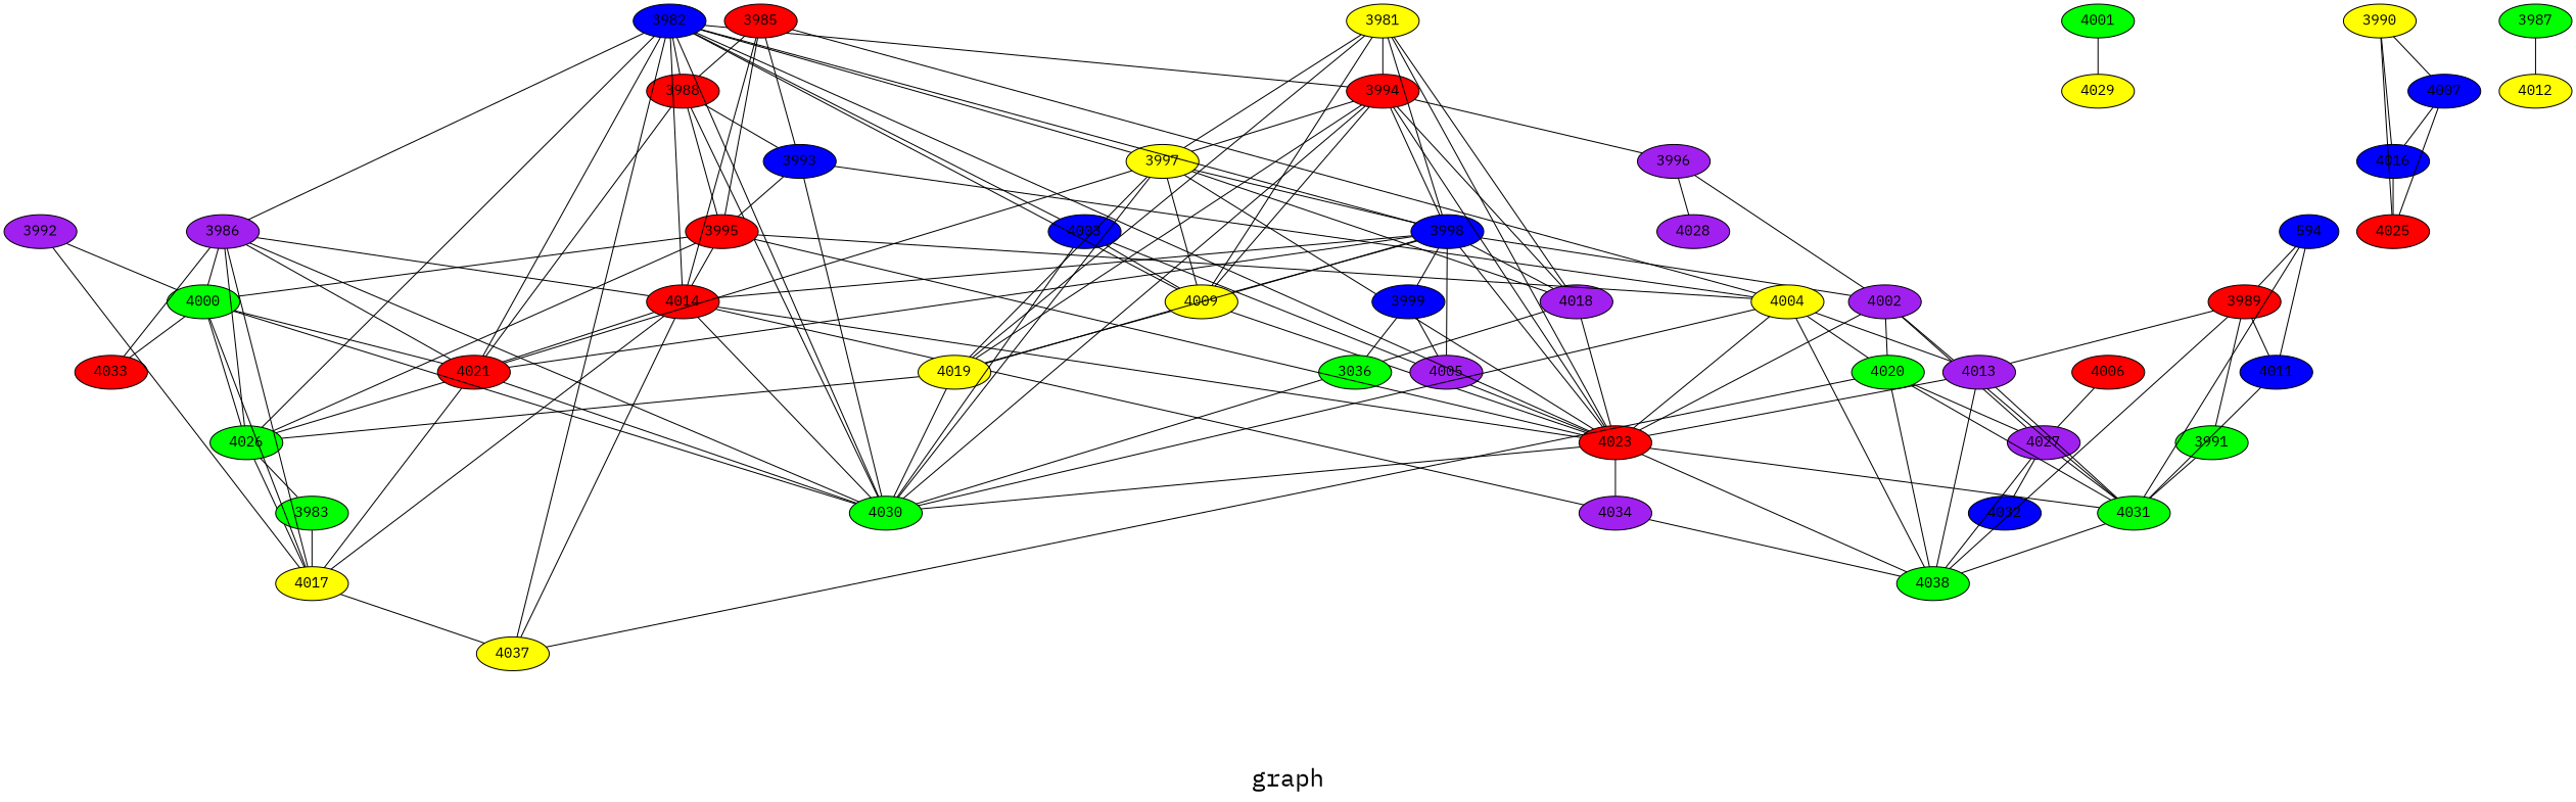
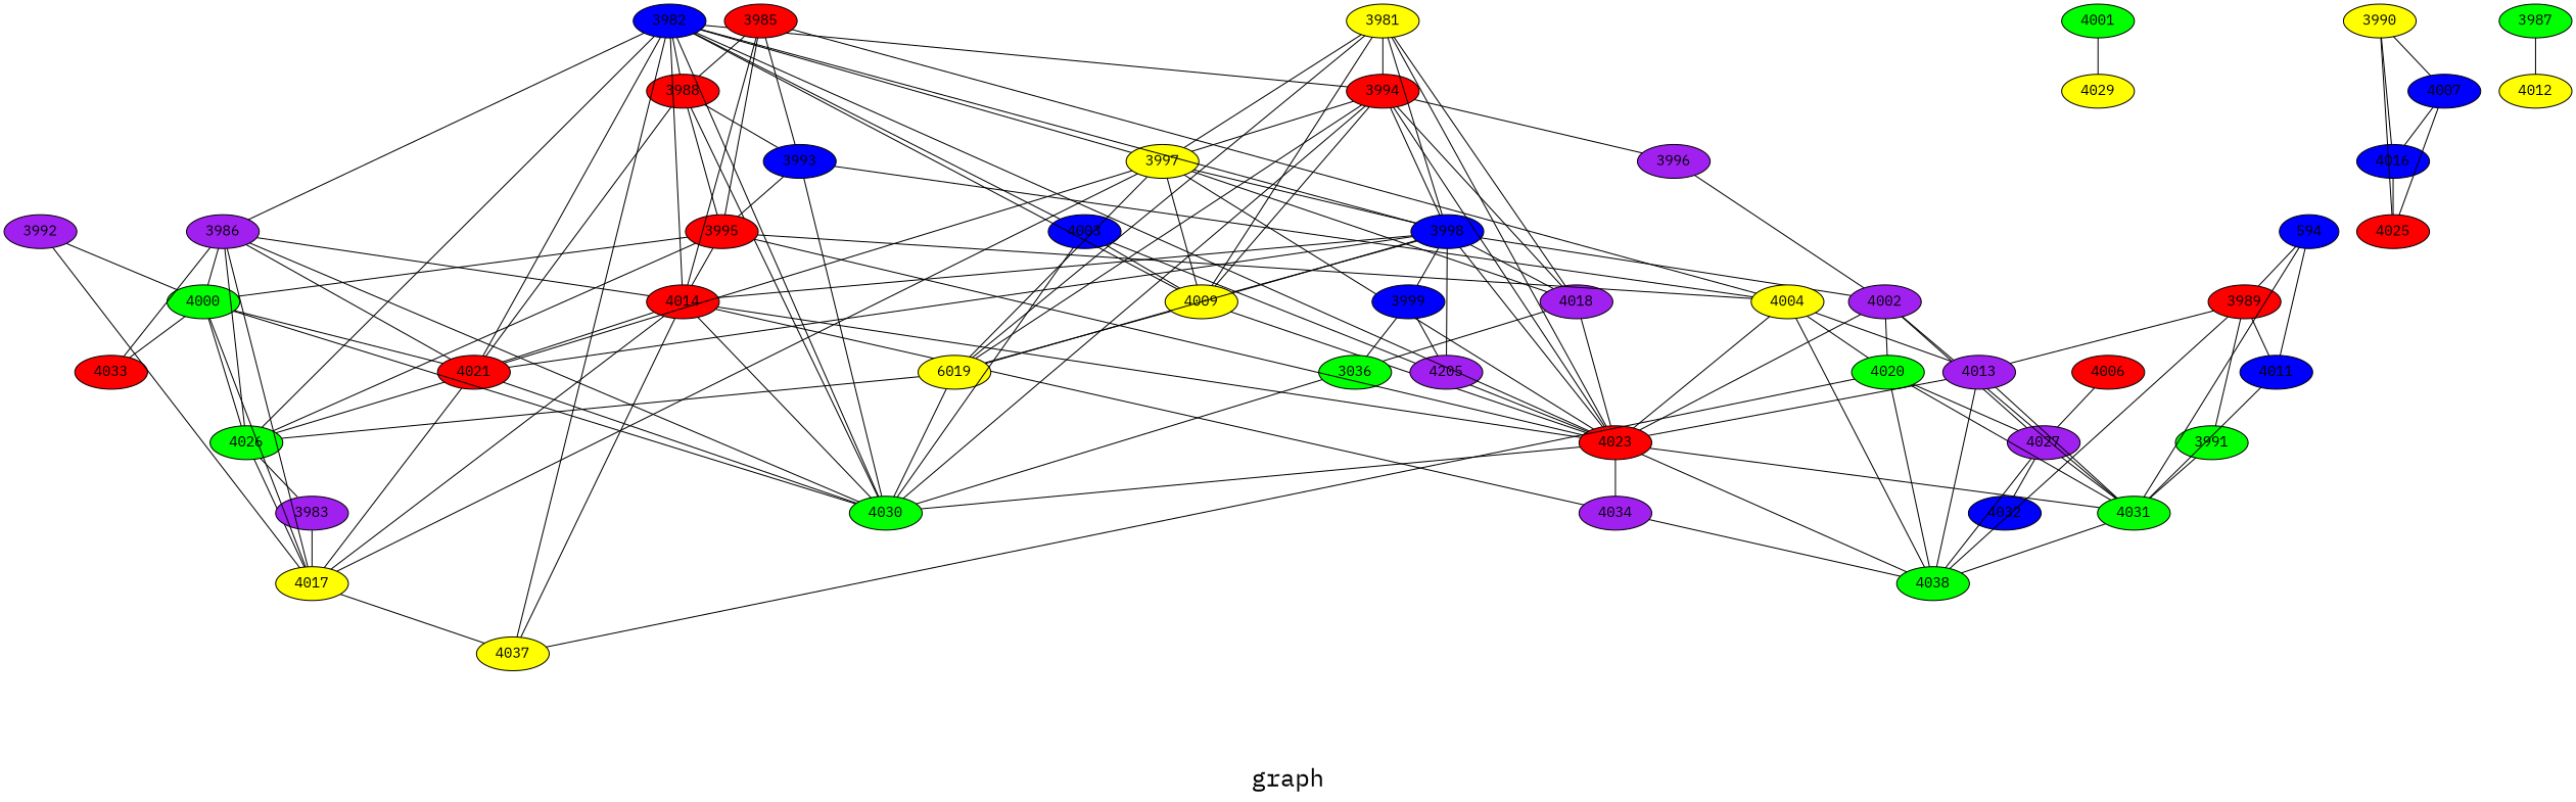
  graph {
    fontname="IBM Plex Mono"
    fontsize=24
    label="\ngraph\n"
    splines=false
    node [fillcolor=green fontname="IBM Plex Mono" shape=ellipse style=filled]
    edge [fontname="IBM Plex Mono"]
    4038 [height=0.3 width=0.3]
    4014 [fillcolor=red height=0.3 width=0.3]
    4023 [fillcolor=red height=0.3 width=0.3]
    4021 [fillcolor=red height=0.3 width=0.3]
    4030 [height=0.3 width=0.3]
    4037 [fillcolor=yellow height=0.3 width=0.3]
    4017 [fillcolor=yellow height=0.3 width=0.3]
    4031 [height=0.3 width=0.3]
    4034 [fillcolor=purple height=0.3 width=0.3]
    4026 [height=0.3 width=0.3]
    4032 [fillcolor=blue height=0.3 width=0.3]
    4027 [fillcolor=purple height=0.3 width=0.3]
-   4019 [fillcolor=yellow height=0.3 width=0.3]
-   3983 [height=0.3 width=0.3]
+   4019 [fillcolor=yellow height=0.3 width=0.3 label=6019]
+   3983 [fillcolor=purple height=0.3 width=0.3]
    4003 [fillcolor=blue height=0.3 width=0.3]
    4009 [fillcolor=yellow height=0.3 width=0.3]
    4018 [fillcolor=purple height=0.3 width=0.3]
    3997 [fillcolor=yellow height=0.3 width=0.3]
    3998 [fillcolor=blue height=0.3 width=0.3]
    4002 [fillcolor=purple height=0.3 width=0.3]
    3999 [fillcolor=blue height=0.3 width=0.3]
-   4005 [fillcolor=purple height=0.3 width=0.3]
+   4005 [fillcolor=purple height=0.3 width=0.3 label=4205]
    4020 [height=0.3 width=0.3]
    n24 [height=0.3 label=3036 width=0.3]
    4013 [fillcolor=purple height=0.3 width=0.3]
    4004 [fillcolor=yellow height=0.3 width=0.3]
    3988 [fillcolor=red height=0.3 width=0.3]
    3995 [fillcolor=red height=0.3 width=0.3]
    3993 [fillcolor=blue height=0.3 width=0.3]
    4000 [height=0.3 width=0.3]
    3982 [fillcolor=blue height=0.3 width=0.3]
    3986 [fillcolor=purple height=0.3 width=0.3]
    3994 [fillcolor=red height=0.3 width=0.3]
    4033 [fillcolor=red height=0.3 width=0.3]
    3996 [fillcolor=purple height=0.3 width=0.3]
-   4028 [fillcolor=purple height=0.3 width=0.3]
    3991 [height=0.3 width=0.3]
    3989 [fillcolor=red height=0.3 width=0.3]
    4011 [fillcolor=blue height=0.3 width=0.3]
    3992 [fillcolor=purple height=0.3 width=0.3]
    3981 [fillcolor=yellow height=0.3 width=0.3]
    3985 [fillcolor=red height=0.3 width=0.3]
    594 [fillcolor=blue height=0.3 width=0.3]
    4029 [fillcolor=yellow height=0.3 width=0.3]
    4001 [height=0.3 width=0.3]
    4025 [fillcolor=red height=0.3 width=0.3]
    4016 [fillcolor=blue height=0.3 width=0.3]
    3990 [fillcolor=yellow height=0.3 width=0.3]
    4007 [fillcolor=blue height=0.3 width=0.3]
    4012 [fillcolor=yellow height=0.3 width=0.3]
    3987 [height=0.3 width=0.3]
    4006 [fillcolor=red height=0.3 width=0.3]
    4014 -- 4038
    4014 -- 4023
    4014 -- 4021
    4014 -- 4030
    4014 -- 4037
    4014 -- 4017
    4023 -- 4038
    4023 -- 4030
    4023 -- 4031
    4023 -- 4034
    4021 -- 4030
    4021 -- 4026
    4017 -- 4021
    4017 -- 4037
    4017 -- 4026
    4031 -- 4038
    4026 -- 3983
    4027 -- 4038
    4027 -- 4031
    4027 -- 4032
    4019 -- 4030
    4019 -- 4026
    3983 -- 4017
    4003 -- 4023
    4003 -- 4030
    4003 -- 4009
    4009 -- 4023
    4009 -- 4019
    4018 -- 4023
    4018 -- 4030
    3997 -- 4023
    3997 -- 4021
-   3997 -- 4030
+   3997 -- 4017
    3997 -- 4019
    3997 -- 4009
    3997 -- 4018
    3997 -- 3998
    3998 -- 4014
    3998 -- 4023
    3998 -- 4021
    3998 -- 4019
    3998 -- 4009
    3998 -- 4018
    3998 -- 4002
    3998 -- 3999
    3998 -- 4005
    4002 -- 4023
    4002 -- 4031
    4002 -- 4027
    4002 -- 4020
    3999 -- 4005
    3999 -- n24
    4020 -- 4038
    4020 -- 4037
    4020 -- 4031
    4020 -- 4027
    4013 -- 4038
    4013 -- 4023
    4013 -- 4031
    4004 -- 4038
    4004 -- 4023
-   4004 -- 4030
    4004 -- 4020
    4004 -- 4013
    3988 -- 4021
    3988 -- 4030
    3988 -- 3995
    3988 -- 3993
    3995 -- 4014
    3995 -- 4023
    3995 -- 4026
    3995 -- 4004
    3995 -- 4000
    3993 -- 4030
    3993 -- 4004
    3993 -- 3995
    4000 -- 4021
    4000 -- 4030
    4000 -- 4017
    4000 -- 4026
    4000 -- 4033
    3982 -- 4014
    3982 -- 4023
    3982 -- 4021
    3982 -- 4030
    3982 -- 4037
    3982 -- 4026
    3982 -- 4003
    3982 -- 4009
    3982 -- 3997
    3982 -- 3998
    3982 -- 3988
    3982 -- 3986
    3982 -- 3994
    3986 -- 4014
    3986 -- 4021
    3986 -- 4030
    3986 -- 4017
    3986 -- 4026
    3986 -- 4000
    3986 -- 4033
    3994 -- 4023
    3994 -- 4030
    3994 -- 4019
    3994 -- 4009
    3994 -- 4018
    3994 -- 3997
    3994 -- 3998
    3994 -- 3996
    3996 -- 4002
-   3996 -- 4028
    3991 -- 4031
    3989 -- 4038
    3989 -- 4013
    3989 -- 3991
    3989 -- 4011
    4011 -- 4031
    3992 -- 4017
    3992 -- 4000
    3981 -- 4023
    3981 -- 4019
    3981 -- 4009
    3981 -- 4018
    3981 -- 3997
    3981 -- 3998
    3981 -- 3994
    3985 -- 4014
    3985 -- 4004
    3985 -- 3988
    3985 -- 3995
    3985 -- 3993
    594 -- 4031
    594 -- 3989
    594 -- 4011
    4001 -- 4029
    4016 -- 4025
    3990 -- 4025
    3990 -- 4016
    3990 -- 4007
    4007 -- 4025
    4007 -- 4016
    3987 -- 4012
    4006 -- 4027
  }
